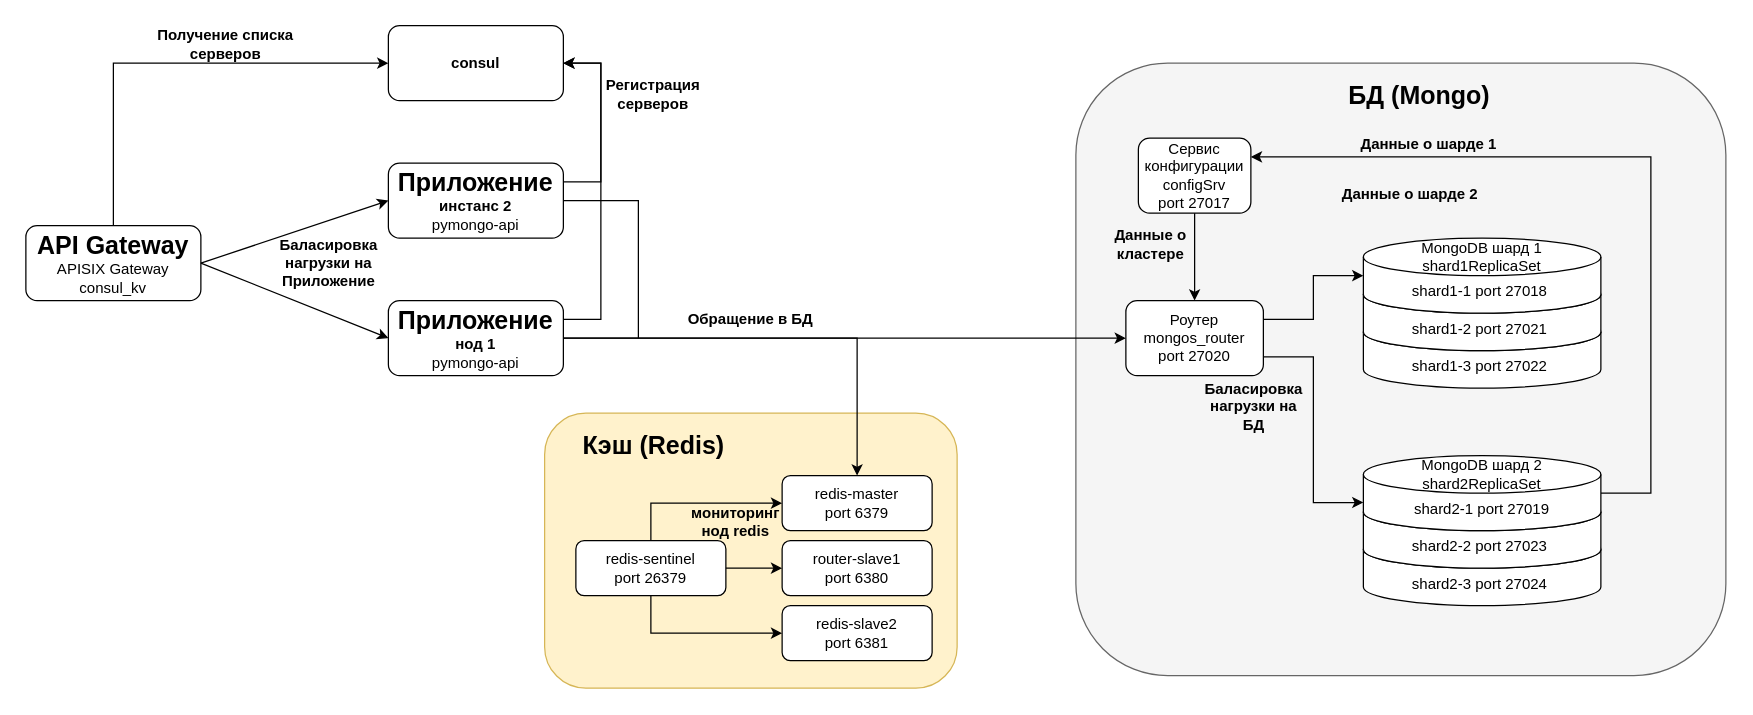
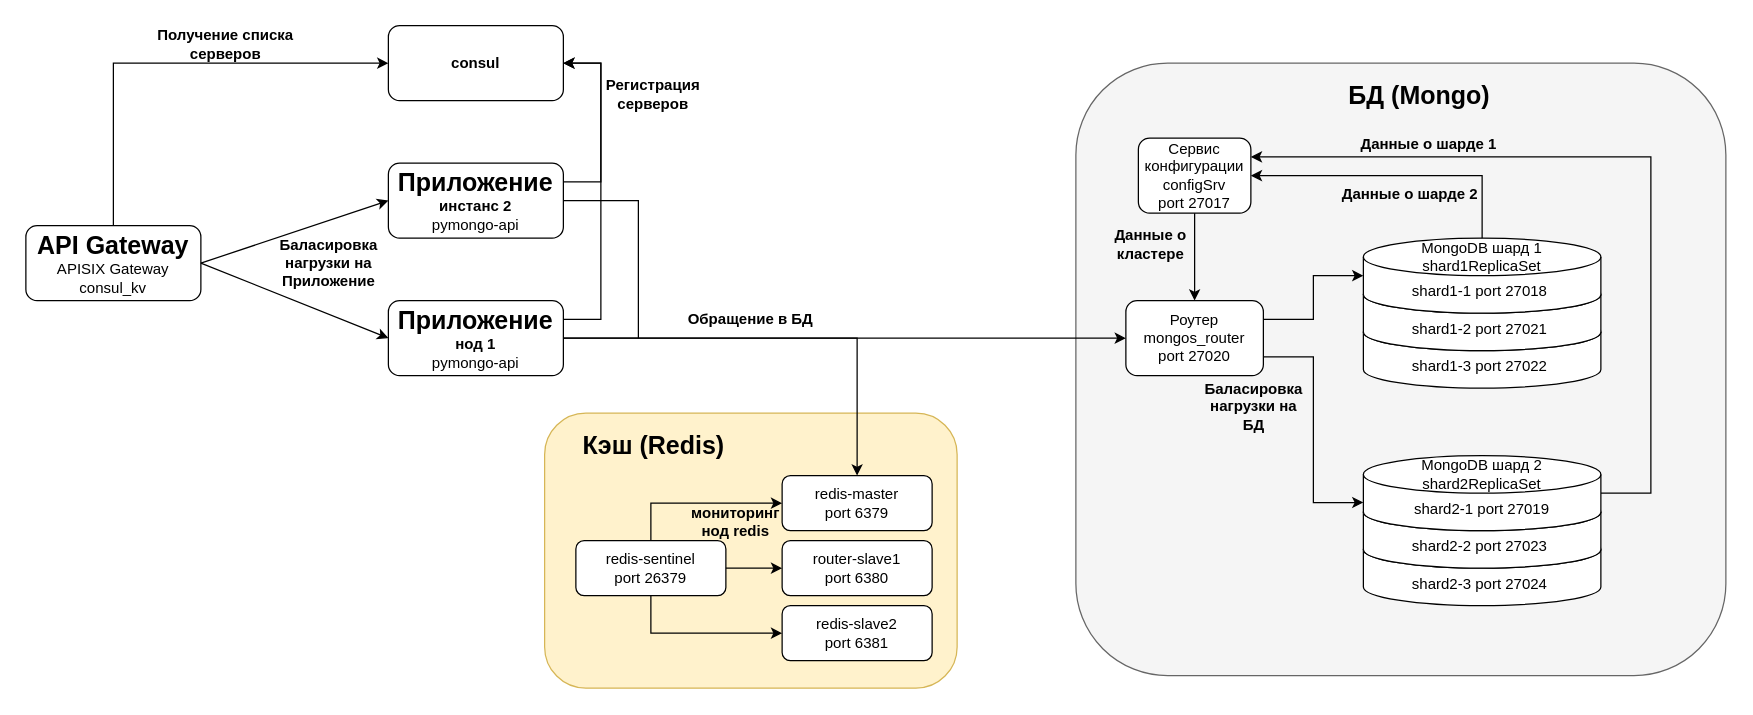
  <mxCell id="0" />
  <mxCell id="1" parent="0" />
  <mxCell id="2" value="" style="rounded=1;whiteSpace=wrap;html=1;fillStyle=auto;fillColor=#f5f5f5;fontColor=#333333;strokeColor=#666666;" parent="1" vertex="1"><mxGeometry x="860" y="50" width="520" height="490" as="geometry" /></mxCell>
  <mxCell id="3" value="" style="rounded=1;whiteSpace=wrap;html=1;fillStyle=auto;fillColor=#fff2cc;strokeColor=#d6b656;" parent="1" vertex="1"><mxGeometry x="435" y="330" width="330" height="220" as="geometry" /></mxCell>
  <mxCell id="4" value="shard2-3 port&amp;nbsp;27024&amp;nbsp;" style="shape=cylinder3;whiteSpace=wrap;html=1;boundedLbl=1;backgroundOutline=1;size=15;" parent="1" vertex="1"><mxGeometry x="1090" y="424" width="190" height="60" as="geometry" /></mxCell>
  <mxCell id="5" value="shard2-2 port&amp;nbsp;27023&amp;nbsp;" style="shape=cylinder3;whiteSpace=wrap;html=1;boundedLbl=1;backgroundOutline=1;size=15;" parent="1" vertex="1"><mxGeometry x="1090" y="394" width="190" height="60" as="geometry" /></mxCell>
  <mxCell id="6" value="shard1-3 port&amp;nbsp;27022&amp;nbsp;" style="shape=cylinder3;whiteSpace=wrap;html=1;boundedLbl=1;backgroundOutline=1;size=15;" parent="1" vertex="1"><mxGeometry x="1090" y="250" width="190" height="60" as="geometry" /></mxCell>
  <mxCell id="7" value="shard1-2 port&amp;nbsp;27021&amp;nbsp;" style="shape=cylinder3;whiteSpace=wrap;html=1;boundedLbl=1;backgroundOutline=1;size=15;" parent="1" vertex="1"><mxGeometry x="1090" y="220" width="190" height="60" as="geometry" /></mxCell>
  <mxCell id="8" value="shard1-1 port&amp;nbsp;27018&amp;nbsp;" style="shape=cylinder3;whiteSpace=wrap;html=1;boundedLbl=1;backgroundOutline=1;size=15;" parent="1" vertex="1"><mxGeometry x="1090" y="190" width="190" height="60" as="geometry" /></mxCell>
  <mxCell id="9" value="&lt;div&gt;&lt;b&gt;&lt;font style=&quot;font-size: 20px;&quot;&gt;Приложение&lt;/font&gt;&lt;/b&gt;&lt;/div&gt;&lt;div&gt;&lt;b&gt;&lt;font style=&quot;font-size: 12px;&quot;&gt;нод 1&lt;/font&gt;&lt;/b&gt;&lt;/div&gt;pymongo-api" style="rounded=1;whiteSpace=wrap;html=1;" parent="1" vertex="1"><mxGeometry x="310" y="240" width="140" height="60" as="geometry" /></mxCell>
  <mxCell id="10" value="Роутер&lt;div&gt;mongos_router&lt;br&gt;&lt;div&gt;port&amp;nbsp;27020&lt;/div&gt;&lt;/div&gt;" style="rounded=1;whiteSpace=wrap;html=1;" parent="1" vertex="1"><mxGeometry x="900" y="240" width="110" height="60" as="geometry" /></mxCell>
  <mxCell id="11" value="Сервис конфигурации&lt;div&gt;configSrv&lt;br&gt;&lt;div&gt;port&amp;nbsp;27017&lt;/div&gt;&lt;/div&gt;" style="rounded=1;whiteSpace=wrap;html=1;" parent="1" vertex="1"><mxGeometry x="910" y="110" width="90" height="60" as="geometry" /></mxCell>
+ <mxCell id="12" style="edgeStyle=orthogonalEdgeStyle;rounded=0;orthogonalLoop=1;jettySize=auto;html=1;exitX=0.5;exitY=0;exitDx=0;exitDy=0;entryX=1;entryY=0.5;entryDx=0;entryDy=0;exitPerimeter=0;" parent="1" source="8" target="11" edge="1"><mxGeometry relative="1" as="geometry"><mxPoint x="980" y="190" as="sourcePoint" /><mxPoint x="1080" y="190" as="targetPoint" /></mxGeometry></mxCell>
  <mxCell id="13" style="edgeStyle=orthogonalEdgeStyle;rounded=0;orthogonalLoop=1;jettySize=auto;html=1;exitX=0.5;exitY=1;exitDx=0;exitDy=0;entryX=0.5;entryY=0;entryDx=0;entryDy=0;" parent="1" source="11" target="10" edge="1"><mxGeometry relative="1" as="geometry"><mxPoint x="1110" y="240" as="sourcePoint" /><mxPoint x="1030" y="150" as="targetPoint" /></mxGeometry></mxCell>
  <mxCell id="14" style="edgeStyle=orthogonalEdgeStyle;rounded=0;orthogonalLoop=1;jettySize=auto;html=1;exitX=1;exitY=0.25;exitDx=0;exitDy=0;entryX=0;entryY=0.5;entryDx=0;entryDy=0;entryPerimeter=0;" parent="1" source="10" target="8" edge="1"><mxGeometry relative="1" as="geometry"><mxPoint x="985" y="180" as="sourcePoint" /><mxPoint x="1090" y="257.5" as="targetPoint" /></mxGeometry></mxCell>
  <mxCell id="15" style="edgeStyle=orthogonalEdgeStyle;rounded=0;orthogonalLoop=1;jettySize=auto;html=1;exitX=1;exitY=0.75;exitDx=0;exitDy=0;entryX=0;entryY=0;entryDx=0;entryDy=37.5;entryPerimeter=0;" parent="1" source="10" target="18" edge="1"><mxGeometry relative="1" as="geometry"><mxPoint x="1020" y="265" as="sourcePoint" /><mxPoint x="1090" y="431.5" as="targetPoint" /></mxGeometry></mxCell>
  <mxCell id="16" style="edgeStyle=orthogonalEdgeStyle;rounded=0;orthogonalLoop=1;jettySize=auto;html=1;exitX=1;exitY=0.5;exitDx=0;exitDy=0;entryX=1;entryY=0.25;entryDx=0;entryDy=0;exitPerimeter=0;" parent="1" source="18" target="11" edge="1"><mxGeometry relative="1" as="geometry"><mxPoint x="1280" y="430" as="sourcePoint" /><mxPoint x="1030" y="150" as="targetPoint" /><Array as="points"><mxPoint x="1320" y="394" /><mxPoint x="1320" y="125" /></Array></mxGeometry></mxCell>
  <mxCell id="17" value="MongoDB шард 1&lt;div&gt;shard1ReplicaSet&lt;br&gt;&lt;/div&gt;" style="text;html=1;align=center;verticalAlign=middle;whiteSpace=wrap;rounded=0;" parent="1" vertex="1"><mxGeometry x="1090" y="190" width="190" height="30" as="geometry" /></mxCell>
  <mxCell id="18" value="shard2-1 port&amp;nbsp;27019" style="shape=cylinder3;whiteSpace=wrap;html=1;boundedLbl=1;backgroundOutline=1;size=15;" parent="1" vertex="1"><mxGeometry x="1090" y="364" width="190" height="60" as="geometry" /></mxCell>
  <mxCell id="19" value="MongoDB ш&lt;span style=&quot;background-color: initial;&quot;&gt;ард 2&lt;/span&gt;&lt;div&gt;shard2ReplicaSet&lt;span style=&quot;background-color: initial;&quot;&gt;&lt;br&gt;&lt;/span&gt;&lt;/div&gt;" style="text;html=1;align=center;verticalAlign=middle;whiteSpace=wrap;rounded=0;" parent="1" vertex="1"><mxGeometry x="1090" y="364" width="190" height="30" as="geometry" /></mxCell>
  <mxCell id="20" style="edgeStyle=orthogonalEdgeStyle;rounded=0;orthogonalLoop=1;jettySize=auto;html=1;exitX=1;exitY=0.5;exitDx=0;exitDy=0;entryX=0;entryY=0.5;entryDx=0;entryDy=0;" parent="1" source="9" target="10" edge="1"><mxGeometry relative="1" as="geometry"><mxPoint x="965" y="180" as="sourcePoint" /><mxPoint x="965" y="250" as="targetPoint" /></mxGeometry></mxCell>
  <mxCell id="21" value="redis-master&lt;div&gt;&lt;/div&gt;&lt;div&gt;port 6379&lt;/div&gt;" style="rounded=1;whiteSpace=wrap;html=1;" parent="1" vertex="1"><mxGeometry x="625" y="380" width="120" height="44" as="geometry" /></mxCell>
  <mxCell id="22" value="router-slave1&lt;div&gt;&lt;/div&gt;&lt;div&gt;port 6380&lt;br&gt;&lt;/div&gt;" style="rounded=1;whiteSpace=wrap;html=1;" parent="1" vertex="1"><mxGeometry x="625" y="432" width="120" height="44" as="geometry" /></mxCell>
  <mxCell id="23" value="Кэш (Redis)" style="text;html=1;align=center;verticalAlign=middle;whiteSpace=wrap;rounded=0;fontStyle=1;fontSize=20;" parent="1" vertex="1"><mxGeometry x="460" y="340" width="125" height="30" as="geometry" /></mxCell>
  <mxCell id="24" value="БД (Mongo)" style="text;html=1;align=center;verticalAlign=middle;whiteSpace=wrap;rounded=0;fontStyle=1;fontSize=20;" parent="1" vertex="1"><mxGeometry x="1070" y="60" width="130" height="30" as="geometry" /></mxCell>
  <mxCell id="25" style="edgeStyle=orthogonalEdgeStyle;rounded=0;orthogonalLoop=1;jettySize=auto;html=1;exitX=1;exitY=0.5;exitDx=0;exitDy=0;entryX=0.5;entryY=0;entryDx=0;entryDy=0;" parent="1" source="9" target="21" edge="1"><mxGeometry relative="1" as="geometry"><mxPoint x="520" y="280" as="sourcePoint" /><mxPoint x="910" y="280" as="targetPoint" /></mxGeometry></mxCell>
  <mxCell id="26" value="redis-slave2&lt;div&gt;&lt;/div&gt;&lt;div&gt;port 6381&lt;br&gt;&lt;/div&gt;" style="rounded=1;whiteSpace=wrap;html=1;" parent="1" vertex="1"><mxGeometry x="625" y="484" width="120" height="44" as="geometry" /></mxCell>
  <mxCell id="27" value="Обращение в БД" style="text;html=1;align=center;verticalAlign=middle;whiteSpace=wrap;rounded=0;fontStyle=1" parent="1" vertex="1"><mxGeometry x="530" y="240" width="140" height="30" as="geometry" /></mxCell>
  <mxCell id="28" value="Данные о кластере" style="text;html=1;align=center;verticalAlign=middle;whiteSpace=wrap;rounded=0;fontStyle=1" parent="1" vertex="1"><mxGeometry x="890" y="180" width="60" height="30" as="geometry" /></mxCell>
  <mxCell id="29" value="Данные о шарде 1" style="text;html=1;align=center;verticalAlign=middle;whiteSpace=wrap;rounded=0;fontStyle=1" parent="1" vertex="1"><mxGeometry x="1085" y="100" width="115" height="30" as="geometry" /></mxCell>
  <mxCell id="30" value="Данные о шарде 2" style="text;html=1;align=center;verticalAlign=middle;whiteSpace=wrap;rounded=0;fontStyle=1" parent="1" vertex="1"><mxGeometry x="1070" y="140" width="115" height="30" as="geometry" /></mxCell>
  <mxCell id="31" value="Баласировка нагрузки на БД" style="text;html=1;align=center;verticalAlign=middle;whiteSpace=wrap;rounded=0;fontStyle=1" parent="1" vertex="1"><mxGeometry x="960" y="310" width="85" height="30" as="geometry" /></mxCell>
  <mxCell id="32" value="&lt;div&gt;redis-sentinel&lt;/div&gt;&lt;div&gt;port 26379&lt;/div&gt;" style="rounded=1;whiteSpace=wrap;html=1;" parent="1" vertex="1"><mxGeometry x="460" y="432" width="120" height="44" as="geometry" /></mxCell>
  <mxCell id="33" value="" style="endArrow=classic;html=1;rounded=0;entryX=0;entryY=0.5;entryDx=0;entryDy=0;exitX=0.5;exitY=0;exitDx=0;exitDy=0;" parent="1" source="32" target="21" edge="1"><mxGeometry width="50" height="50" relative="1" as="geometry"><mxPoint x="350" y="450" as="sourcePoint" /><mxPoint x="400" y="400" as="targetPoint" /><Array as="points"><mxPoint x="520" y="402" /></Array></mxGeometry></mxCell>
  <mxCell id="34" value="" style="endArrow=classic;html=1;rounded=0;entryX=0;entryY=0.5;entryDx=0;entryDy=0;exitX=0.5;exitY=1;exitDx=0;exitDy=0;" parent="1" source="32" target="26" edge="1"><mxGeometry width="50" height="50" relative="1" as="geometry"><mxPoint x="517.5" y="521" as="sourcePoint" /><mxPoint x="622.5" y="491" as="targetPoint" /><Array as="points"><mxPoint x="520" y="506" /></Array></mxGeometry></mxCell>
  <mxCell id="35" value="" style="endArrow=classic;html=1;rounded=0;entryX=0;entryY=0.5;entryDx=0;entryDy=0;exitX=1;exitY=0.5;exitDx=0;exitDy=0;" parent="1" source="32" target="22" edge="1"><mxGeometry width="50" height="50" relative="1" as="geometry"><mxPoint x="560" y="530" as="sourcePoint" /><mxPoint x="610" y="480" as="targetPoint" /></mxGeometry></mxCell>
  <mxCell id="36" value="мониторинг нод redis" style="text;html=1;align=center;verticalAlign=middle;whiteSpace=wrap;rounded=0;fontStyle=1" parent="1" vertex="1"><mxGeometry x="552.5" y="402" width="70" height="30" as="geometry" /></mxCell>
  <mxCell id="37" value="&lt;div&gt;&lt;b&gt;&lt;font style=&quot;font-size: 20px;&quot;&gt;API Gateway&lt;/font&gt;&lt;/b&gt;&lt;/div&gt;APISIX Gateway&lt;div&gt;consul_kv&lt;/div&gt;" style="rounded=1;whiteSpace=wrap;html=1;" vertex="1" parent="1"><mxGeometry x="20" y="180" width="140" height="60" as="geometry" /></mxCell>
  <mxCell id="38" value="&lt;div&gt;&lt;b&gt;&lt;font style=&quot;font-size: 20px;&quot;&gt;Приложение&lt;/font&gt;&lt;/b&gt;&lt;/div&gt;&lt;div&gt;&lt;b&gt;&lt;font style=&quot;font-size: 12px;&quot;&gt;инстанс 2&lt;/font&gt;&lt;/b&gt;&lt;/div&gt;pymongo-api" style="rounded=1;whiteSpace=wrap;html=1;" vertex="1" parent="1"><mxGeometry x="310" y="130" width="140" height="60" as="geometry" /></mxCell>
  <mxCell id="39" value="" style="endArrow=none;html=1;rounded=0;entryX=1;entryY=0.5;entryDx=0;entryDy=0;" edge="1" parent="1" target="38"><mxGeometry width="50" height="50" relative="1" as="geometry"><mxPoint x="510" y="270" as="sourcePoint" /><mxPoint x="530" y="150" as="targetPoint" /><Array as="points"><mxPoint x="510" y="160" /></Array></mxGeometry></mxCell>
  <mxCell id="40" value="&lt;div style=&quot;font-size: 12px;&quot;&gt;&lt;span style=&quot;font-size: 12px;&quot;&gt;&lt;b style=&quot;font-size: 12px;&quot;&gt;consul&lt;/b&gt;&lt;/span&gt;&lt;/div&gt;" style="rounded=1;whiteSpace=wrap;html=1;fontSize=12;" vertex="1" parent="1"><mxGeometry x="310" y="20" width="140" height="60" as="geometry" /></mxCell>
  <mxCell id="41" value="" style="endArrow=classic;html=1;rounded=0;entryX=0;entryY=0.5;entryDx=0;entryDy=0;exitX=1;exitY=0.5;exitDx=0;exitDy=0;" edge="1" parent="1" source="37" target="38"><mxGeometry width="50" height="50" relative="1" as="geometry"><mxPoint x="120" y="410" as="sourcePoint" /><mxPoint x="170" y="360" as="targetPoint" /></mxGeometry></mxCell>
  <mxCell id="42" value="" style="endArrow=classic;html=1;rounded=0;entryX=0;entryY=0.5;entryDx=0;entryDy=0;" edge="1" parent="1" target="9"><mxGeometry width="50" height="50" relative="1" as="geometry"><mxPoint x="160" y="210" as="sourcePoint" /><mxPoint x="200" y="360" as="targetPoint" /></mxGeometry></mxCell>
  <mxCell id="43" value="" style="endArrow=classic;html=1;rounded=0;exitX=1;exitY=0.25;exitDx=0;exitDy=0;" edge="1" parent="1" source="38"><mxGeometry width="50" height="50" relative="1" as="geometry"><mxPoint x="520" y="130" as="sourcePoint" /><mxPoint x="450" y="50" as="targetPoint" /><Array as="points"><mxPoint x="480" y="145" /><mxPoint x="480" y="50" /></Array></mxGeometry></mxCell>
  <mxCell id="44" value="" style="endArrow=classic;html=1;rounded=0;exitX=1;exitY=0.25;exitDx=0;exitDy=0;entryX=1;entryY=0.5;entryDx=0;entryDy=0;" edge="1" parent="1" source="9" target="40"><mxGeometry width="50" height="50" relative="1" as="geometry"><mxPoint x="450" y="270" as="sourcePoint" /><mxPoint x="450" y="175" as="targetPoint" /><Array as="points"><mxPoint x="480" y="255" /><mxPoint x="480" y="50" /></Array></mxGeometry></mxCell>
  <mxCell id="45" value="" style="endArrow=classic;html=1;rounded=0;exitX=0.5;exitY=0;exitDx=0;exitDy=0;entryX=0;entryY=0.5;entryDx=0;entryDy=0;" edge="1" parent="1" source="37" target="40"><mxGeometry width="50" height="50" relative="1" as="geometry"><mxPoint x="170" y="220" as="sourcePoint" /><mxPoint x="200" y="110" as="targetPoint" /><Array as="points"><mxPoint x="90" y="50" /></Array></mxGeometry></mxCell>
  <mxCell id="46" value="Получение списка серверов" style="text;html=1;align=center;verticalAlign=middle;whiteSpace=wrap;rounded=0;fontStyle=1" vertex="1" parent="1"><mxGeometry x="110" y="20" width="140" height="30" as="geometry" /></mxCell>
  <mxCell id="47" value="Регистрация серверов" style="text;html=1;align=center;verticalAlign=middle;whiteSpace=wrap;rounded=0;fontStyle=1" vertex="1" parent="1"><mxGeometry x="482.5" y="60" width="77.5" height="30" as="geometry" /></mxCell>
  <mxCell id="48" value="Баласировка нагрузки на Приложение" style="text;html=1;align=center;verticalAlign=middle;whiteSpace=wrap;rounded=0;fontStyle=1" vertex="1" parent="1"><mxGeometry x="220" y="195" width="85" height="30" as="geometry" /></mxCell>
